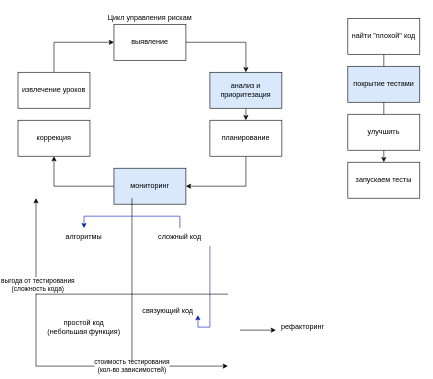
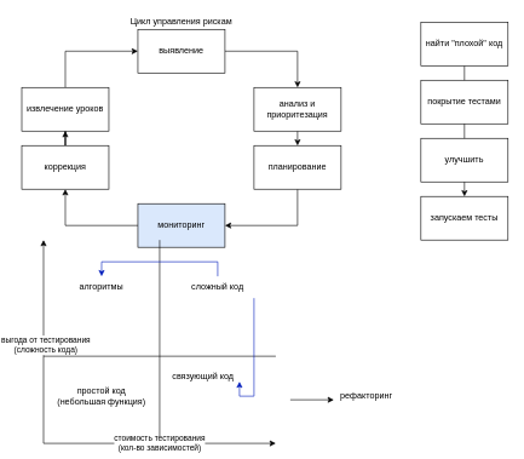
  <mxCell id="0" />
  <mxCell id="1" parent="0" />
  <mxCell id="2" value="Цикл управления рискам" style="text;html=1;align=center;verticalAlign=middle;whiteSpace=wrap;rounded=0;" vertex="1" parent="1"><mxGeometry x="120" y="20" width="240" height="20" as="geometry" /></mxCell>
  <mxCell id="3" style="edgeStyle=orthogonalEdgeStyle;rounded=0;orthogonalLoop=1;jettySize=auto;html=1;exitX=1;exitY=0.5;exitDx=0;exitDy=0;entryX=0.5;entryY=0;entryDx=0;entryDy=0;" edge="1" parent="1" source="4" target="6"><mxGeometry relative="1" as="geometry" /></mxCell>
  <mxCell id="4" value="выявление" style="rounded=0;whiteSpace=wrap;html=1;" vertex="1" parent="1"><mxGeometry x="180" y="40" width="120" height="60" as="geometry" /></mxCell>
  <mxCell id="5" style="edgeStyle=orthogonalEdgeStyle;rounded=0;orthogonalLoop=1;jettySize=auto;html=1;exitX=0.5;exitY=1;exitDx=0;exitDy=0;entryX=0.5;entryY=0;entryDx=0;entryDy=0;" edge="1" parent="1" source="6" target="8"><mxGeometry relative="1" as="geometry" /></mxCell>
- <mxCell id="6" value="анализ и приоритезация" style="rounded=0;whiteSpace=wrap;html=1;fillColor=#dae8fc;" vertex="1" parent="1"><mxGeometry x="340" y="120" width="120" height="60" as="geometry" /></mxCell>
+ <mxCell id="6" value="анализ и приоритезация" style="rounded=0;whiteSpace=wrap;html=1;" vertex="1" parent="1"><mxGeometry x="340" y="120" width="120" height="60" as="geometry" /></mxCell>
  <mxCell id="7" style="edgeStyle=orthogonalEdgeStyle;rounded=0;orthogonalLoop=1;jettySize=auto;html=1;exitX=0.5;exitY=1;exitDx=0;exitDy=0;entryX=1;entryY=0.5;entryDx=0;entryDy=0;" edge="1" parent="1" source="8" target="10"><mxGeometry relative="1" as="geometry" /></mxCell>
  <mxCell id="8" value="планирование" style="rounded=0;whiteSpace=wrap;html=1;" vertex="1" parent="1"><mxGeometry x="340" y="200" width="120" height="60" as="geometry" /></mxCell>
  <mxCell id="9" style="edgeStyle=orthogonalEdgeStyle;rounded=0;orthogonalLoop=1;jettySize=auto;html=1;exitX=0;exitY=0.5;exitDx=0;exitDy=0;entryX=0.5;entryY=1;entryDx=0;entryDy=0;" edge="1" parent="1" source="10" target="14"><mxGeometry relative="1" as="geometry" /></mxCell>
  <mxCell id="10" value="мониторинг" style="rounded=0;whiteSpace=wrap;html=1;fillColor=#dae8fc;" vertex="1" parent="1"><mxGeometry x="180" y="280" width="120" height="60" as="geometry" /></mxCell>
  <mxCell id="11" style="edgeStyle=orthogonalEdgeStyle;rounded=0;orthogonalLoop=1;jettySize=auto;html=1;exitX=0.5;exitY=0;exitDx=0;exitDy=0;entryX=0;entryY=0.5;entryDx=0;entryDy=0;" edge="1" parent="1" source="12" target="4"><mxGeometry relative="1" as="geometry" /></mxCell>
  <mxCell id="12" value="извлечение уроков" style="rounded=0;whiteSpace=wrap;html=1;" vertex="1" parent="1"><mxGeometry x="20" y="120" width="120" height="60" as="geometry" /></mxCell>
+ <mxCell id="13" style="edgeStyle=orthogonalEdgeStyle;rounded=0;orthogonalLoop=1;jettySize=auto;html=1;exitX=0.5;exitY=0;exitDx=0;exitDy=0;" edge="1" parent="1" source="14" target="12"><mxGeometry relative="1" as="geometry" /></mxCell>
  <mxCell id="14" value="коррекция" style="rounded=0;whiteSpace=wrap;html=1;" vertex="1" parent="1"><mxGeometry x="20" y="200" width="120" height="60" as="geometry" /></mxCell>
  <mxCell id="15" value="стоимость тестирования&lt;div&gt;(кол-во зависимостей)&lt;/div&gt;" style="endArrow=classic;html=1;rounded=0;" edge="1" parent="1"><mxGeometry width="50" height="50" relative="1" as="geometry"><mxPoint x="50" y="610" as="sourcePoint" /><mxPoint x="370" y="610" as="targetPoint" /></mxGeometry></mxCell>
  <mxCell id="16" value="" style="endArrow=classic;html=1;rounded=0;" edge="1" parent="1"><mxGeometry width="50" height="50" relative="1" as="geometry"><mxPoint x="50" y="610" as="sourcePoint" /><mxPoint x="50" y="330" as="targetPoint" /></mxGeometry></mxCell>
  <mxCell id="17" value="&lt;div&gt;выгода от тестирования&lt;/div&gt;(сложность кода)" style="edgeLabel;html=1;align=center;verticalAlign=middle;resizable=0;points=[];" vertex="1" connectable="0" parent="16"><mxGeometry x="-0.028" y="-2" relative="1" as="geometry"><mxPoint as="offset" /></mxGeometry></mxCell>
  <mxCell id="18" value="" style="endArrow=none;html=1;rounded=0;" edge="1" parent="1"><mxGeometry width="50" height="50" relative="1" as="geometry"><mxPoint x="50" y="490" as="sourcePoint" /><mxPoint x="370" y="490" as="targetPoint" /></mxGeometry></mxCell>
  <mxCell id="19" value="" style="endArrow=none;html=1;rounded=0;" edge="1" parent="1"><mxGeometry width="50" height="50" relative="1" as="geometry"><mxPoint x="210" y="600" as="sourcePoint" /><mxPoint x="210" y="330" as="targetPoint" /></mxGeometry></mxCell>
  <mxCell id="20" value="простой код&lt;div&gt;(небольшая функция)&lt;/div&gt;" style="text;html=1;align=center;verticalAlign=middle;whiteSpace=wrap;rounded=0;" vertex="1" parent="1"><mxGeometry x="60" y="530" width="140" height="30" as="geometry" /></mxCell>
  <mxCell id="21" value="алгоритмы" style="text;html=1;align=center;verticalAlign=middle;whiteSpace=wrap;rounded=0;" vertex="1" parent="1"><mxGeometry x="60" y="380" width="140" height="30" as="geometry" /></mxCell>
  <mxCell id="22" style="edgeStyle=orthogonalEdgeStyle;rounded=0;orthogonalLoop=1;jettySize=auto;html=1;entryX=0.5;entryY=0;entryDx=0;entryDy=0;fillColor=#0050ef;strokeColor=#001DBC;" edge="1" parent="1" source="24" target="21"><mxGeometry relative="1" as="geometry"><Array as="points"><mxPoint x="290" y="360" /><mxPoint x="130" y="360" /></Array></mxGeometry></mxCell>
  <mxCell id="23" style="edgeStyle=orthogonalEdgeStyle;rounded=0;orthogonalLoop=1;jettySize=auto;html=1;entryX=1;entryY=0.5;entryDx=0;entryDy=0;fillColor=#0050ef;strokeColor=#001DBC;" edge="1" parent="1" source="24" target="25"><mxGeometry relative="1" as="geometry"><Array as="points"><mxPoint x="340" y="395" /><mxPoint x="340" y="545" /></Array></mxGeometry></mxCell>
  <mxCell id="24" value="сложный код" style="text;html=1;align=center;verticalAlign=middle;whiteSpace=wrap;rounded=0;" vertex="1" parent="1"><mxGeometry x="220" y="380" width="140" height="30" as="geometry" /></mxCell>
  <mxCell id="25" value="связующий код&lt;div&gt;&lt;br&gt;&lt;/div&gt;" style="text;html=1;align=center;verticalAlign=middle;whiteSpace=wrap;rounded=0;" vertex="1" parent="1"><mxGeometry x="220" y="510" width="100" height="30" as="geometry" /></mxCell>
  <mxCell id="26" value="" style="endArrow=classic;html=1;rounded=0;" edge="1" parent="1"><mxGeometry width="50" height="50" relative="1" as="geometry"><mxPoint x="390" y="550" as="sourcePoint" /><mxPoint x="450" y="550" as="targetPoint" /></mxGeometry></mxCell>
  <mxCell id="27" value="рефакторинг" style="text;html=1;align=center;verticalAlign=middle;whiteSpace=wrap;rounded=0;" vertex="1" parent="1"><mxGeometry x="450" y="530" width="90" height="30" as="geometry" /></mxCell>
  <mxCell id="28" style="edgeStyle=orthogonalEdgeStyle;rounded=0;orthogonalLoop=1;jettySize=auto;html=1;exitX=0.5;exitY=1;exitDx=0;exitDy=0;entryX=0.5;entryY=0;entryDx=0;entryDy=0;" edge="1" parent="1" source="29" target="32"><mxGeometry relative="1" as="geometry" /></mxCell>
  <mxCell id="29" value="найти &quot;плохой&quot; код" style="rounded=0;whiteSpace=wrap;html=1;" vertex="1" parent="1"><mxGeometry x="570" y="30" width="120" height="60" as="geometry" /></mxCell>
- <mxCell id="30" value="покрытие тестами" style="rounded=0;whiteSpace=wrap;html=1;fillColor=#dae8fc;" vertex="1" parent="1"><mxGeometry x="570" y="110" width="120" height="60" as="geometry" /></mxCell>
+ <mxCell id="30" value="покрытие тестами" style="rounded=0;whiteSpace=wrap;html=1;" vertex="1" parent="1"><mxGeometry x="570" y="110" width="120" height="60" as="geometry" /></mxCell>
  <mxCell id="31" value="улучшить" style="rounded=0;whiteSpace=wrap;html=1;" vertex="1" parent="1"><mxGeometry x="570" y="190" width="120" height="60" as="geometry" /></mxCell>
  <mxCell id="32" value="запускаем тесты" style="rounded=0;whiteSpace=wrap;html=1;" vertex="1" parent="1"><mxGeometry x="570" y="270" width="120" height="60" as="geometry" /></mxCell>
